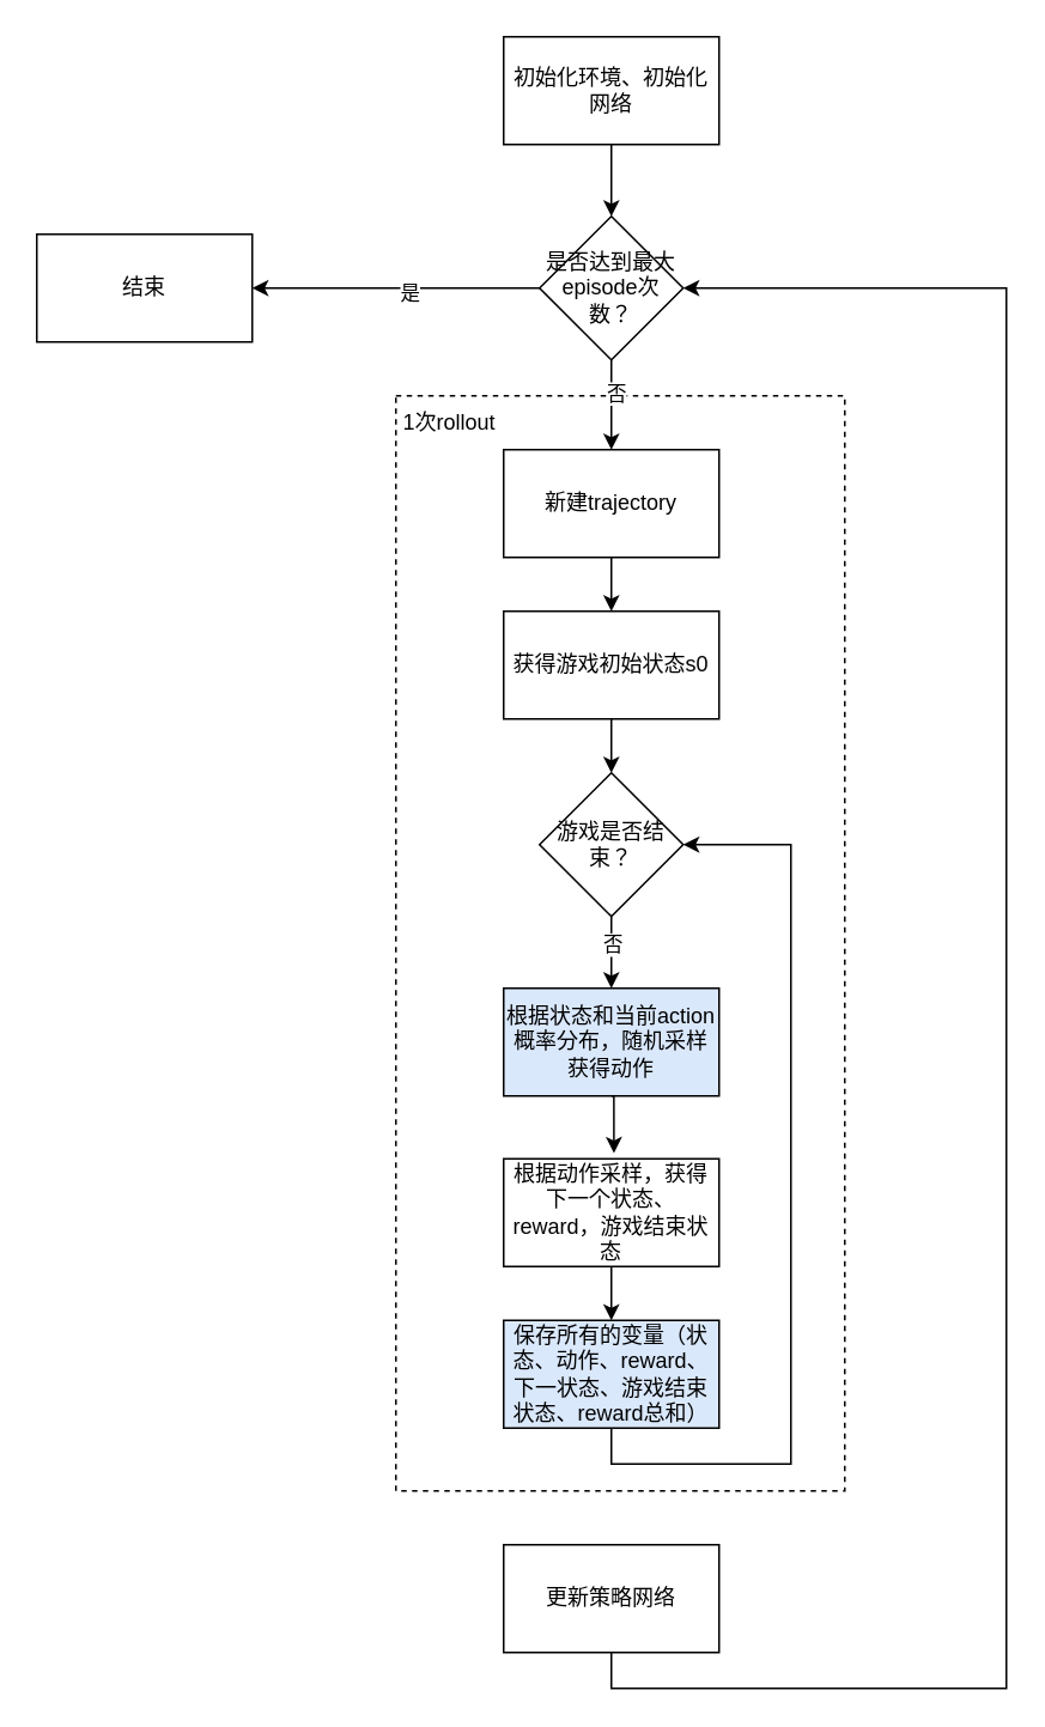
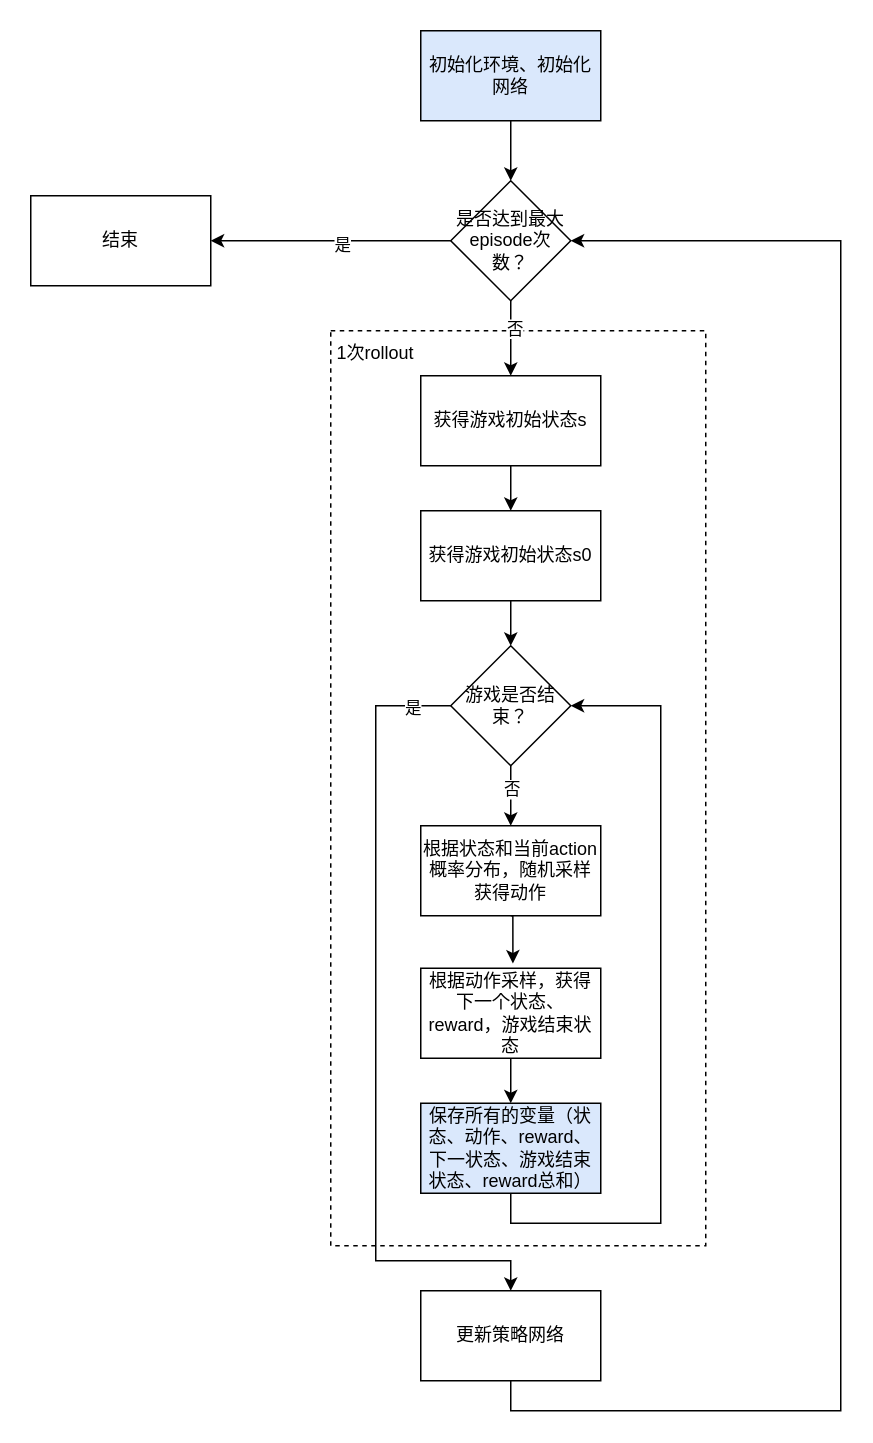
  <mxCell id="0" />
  <mxCell id="1" parent="0" />
  <mxCell id="2" value="" style="rounded=0;whiteSpace=wrap;html=1;fillColor=none;dashed=1;" vertex="1" parent="1"><mxGeometry x="220" y="220" width="250" height="610" as="geometry" /></mxCell>
  <mxCell id="3" style="edgeStyle=orthogonalEdgeStyle;rounded=0;orthogonalLoop=1;jettySize=auto;html=1;exitX=0.5;exitY=1;exitDx=0;exitDy=0;entryX=0.5;entryY=0;entryDx=0;entryDy=0;" edge="1" parent="1" source="4" target="9"><mxGeometry relative="1" as="geometry" /></mxCell>
- <mxCell id="4" value="初始化环境、初始化网络" style="rounded=0;whiteSpace=wrap;html=1;" vertex="1" parent="1"><mxGeometry x="280" y="20" width="120" height="60" as="geometry" /></mxCell>
+ <mxCell id="4" value="初始化环境、初始化网络" style="rounded=0;whiteSpace=wrap;html=1;fillColor=#dae8fc;" vertex="1" parent="1"><mxGeometry x="280" y="20" width="120" height="60" as="geometry" /></mxCell>
  <mxCell id="5" style="edgeStyle=orthogonalEdgeStyle;rounded=0;orthogonalLoop=1;jettySize=auto;html=1;exitX=0.5;exitY=1;exitDx=0;exitDy=0;entryX=0.5;entryY=0;entryDx=0;entryDy=0;" edge="1" parent="1" source="9" target="11"><mxGeometry relative="1" as="geometry" /></mxCell>
  <mxCell id="6" value="否" style="edgeLabel;html=1;align=center;verticalAlign=middle;resizable=0;points=[];" vertex="1" connectable="0" parent="5"><mxGeometry x="-0.263" y="2" relative="1" as="geometry"><mxPoint as="offset" /></mxGeometry></mxCell>
  <mxCell id="7" value="" style="edgeStyle=orthogonalEdgeStyle;rounded=0;orthogonalLoop=1;jettySize=auto;html=1;" edge="1" parent="1" source="9" target="28"><mxGeometry relative="1" as="geometry" /></mxCell>
  <mxCell id="8" value="是" style="edgeLabel;html=1;align=center;verticalAlign=middle;resizable=0;points=[];" vertex="1" connectable="0" parent="7"><mxGeometry x="-0.083" y="2" relative="1" as="geometry"><mxPoint as="offset" /></mxGeometry></mxCell>
  <mxCell id="9" value="是否达到最大episode次数？" style="rhombus;whiteSpace=wrap;html=1;" vertex="1" parent="1"><mxGeometry x="300" y="120" width="80" height="80" as="geometry" /></mxCell>
  <mxCell id="10" style="edgeStyle=orthogonalEdgeStyle;rounded=0;orthogonalLoop=1;jettySize=auto;html=1;exitX=0.5;exitY=1;exitDx=0;exitDy=0;" edge="1" parent="1" source="11" target="13"><mxGeometry relative="1" as="geometry" /></mxCell>
- <mxCell id="11" value="新建trajectory" style="rounded=0;whiteSpace=wrap;html=1;" vertex="1" parent="1"><mxGeometry x="280" y="250" width="120" height="60" as="geometry" /></mxCell>
+ <mxCell id="11" value="获得游戏初始状态s" style="rounded=0;whiteSpace=wrap;html=1;" vertex="1" parent="1"><mxGeometry x="280" y="250" width="120" height="60" as="geometry" /></mxCell>
  <mxCell id="12" style="edgeStyle=orthogonalEdgeStyle;rounded=0;orthogonalLoop=1;jettySize=auto;html=1;exitX=0.5;exitY=1;exitDx=0;exitDy=0;entryX=0.5;entryY=0;entryDx=0;entryDy=0;" edge="1" parent="1" source="13" target="18"><mxGeometry relative="1" as="geometry" /></mxCell>
  <mxCell id="13" value="获得游戏初始状态s0" style="rounded=0;whiteSpace=wrap;html=1;" vertex="1" parent="1"><mxGeometry x="280" y="340" width="120" height="60" as="geometry" /></mxCell>
  <mxCell id="14" style="edgeStyle=orthogonalEdgeStyle;rounded=0;orthogonalLoop=1;jettySize=auto;html=1;exitX=0.5;exitY=1;exitDx=0;exitDy=0;entryX=0.5;entryY=0;entryDx=0;entryDy=0;" edge="1" parent="1" source="18" target="19"><mxGeometry relative="1" as="geometry" /></mxCell>
  <mxCell id="15" value="否" style="edgeLabel;html=1;align=center;verticalAlign=middle;resizable=0;points=[];" vertex="1" connectable="0" parent="14"><mxGeometry x="-0.26" relative="1" as="geometry"><mxPoint as="offset" /></mxGeometry></mxCell>
+ <mxCell id="16" style="edgeStyle=orthogonalEdgeStyle;rounded=0;orthogonalLoop=1;jettySize=auto;html=1;exitX=0;exitY=0.5;exitDx=0;exitDy=0;entryX=0.5;entryY=0;entryDx=0;entryDy=0;" edge="1" parent="1" source="18" target="27"><mxGeometry relative="1" as="geometry"><Array as="points"><mxPoint x="250" y="470" /><mxPoint x="250" y="840" /></Array></mxGeometry></mxCell>
+ <mxCell id="17" value="是" style="edgeLabel;html=1;align=center;verticalAlign=middle;resizable=0;points=[];" vertex="1" connectable="0" parent="16"><mxGeometry x="-0.902" y="1" relative="1" as="geometry"><mxPoint as="offset" /></mxGeometry></mxCell>
  <mxCell id="18" value="游戏是否结束？" style="rhombus;whiteSpace=wrap;html=1;" vertex="1" parent="1"><mxGeometry x="300" y="430" width="80" height="80" as="geometry" /></mxCell>
- <mxCell id="19" value="根据状态和当前action概率分布，随机采样获得动作" style="rounded=0;whiteSpace=wrap;html=1;fillColor=#dae8fc;" vertex="1" parent="1"><mxGeometry x="280" y="550" width="120" height="60" as="geometry" /></mxCell>
+ <mxCell id="19" value="根据状态和当前action概率分布，随机采样获得动作" style="rounded=0;whiteSpace=wrap;html=1;" vertex="1" parent="1"><mxGeometry x="280" y="550" width="120" height="60" as="geometry" /></mxCell>
  <mxCell id="20" style="edgeStyle=orthogonalEdgeStyle;rounded=0;orthogonalLoop=1;jettySize=auto;html=1;exitX=0.5;exitY=1;exitDx=0;exitDy=0;entryX=0.5;entryY=0;entryDx=0;entryDy=0;" edge="1" parent="1" source="21" target="23"><mxGeometry relative="1" as="geometry" /></mxCell>
  <mxCell id="21" value="根据动作采样，获得下一个状态、reward，游戏结束状态" style="rounded=0;whiteSpace=wrap;html=1;" vertex="1" parent="1"><mxGeometry x="280" y="645" width="120" height="60" as="geometry" /></mxCell>
  <mxCell id="22" style="edgeStyle=orthogonalEdgeStyle;rounded=0;orthogonalLoop=1;jettySize=auto;html=1;exitX=0.5;exitY=1;exitDx=0;exitDy=0;entryX=1;entryY=0.5;entryDx=0;entryDy=0;" edge="1" parent="1" source="23" target="18"><mxGeometry relative="1" as="geometry"><Array as="points"><mxPoint x="340" y="815" /><mxPoint x="440" y="815" /><mxPoint x="440" y="470" /></Array></mxGeometry></mxCell>
  <mxCell id="23" value="保存所有的变量（状态、动作、reward、下一状态、游戏结束状态、reward总和）" style="rounded=0;whiteSpace=wrap;html=1;fillColor=#dae8fc;" vertex="1" parent="1"><mxGeometry x="280" y="735" width="120" height="60" as="geometry" /></mxCell>
  <mxCell id="24" style="edgeStyle=orthogonalEdgeStyle;rounded=0;orthogonalLoop=1;jettySize=auto;html=1;exitX=0.5;exitY=1;exitDx=0;exitDy=0;entryX=0.512;entryY=-0.053;entryDx=0;entryDy=0;entryPerimeter=0;" edge="1" parent="1" source="19" target="21"><mxGeometry relative="1" as="geometry" /></mxCell>
  <mxCell id="25" value="1次rollout" style="text;html=1;align=center;verticalAlign=middle;whiteSpace=wrap;rounded=0;" vertex="1" parent="1"><mxGeometry x="220" y="220" width="60" height="30" as="geometry" /></mxCell>
  <mxCell id="26" style="edgeStyle=orthogonalEdgeStyle;rounded=0;orthogonalLoop=1;jettySize=auto;html=1;exitX=0.5;exitY=1;exitDx=0;exitDy=0;entryX=1;entryY=0.5;entryDx=0;entryDy=0;" edge="1" parent="1" source="27" target="9"><mxGeometry relative="1" as="geometry"><Array as="points"><mxPoint x="340" y="940" /><mxPoint x="560" y="940" /><mxPoint x="560" y="160" /></Array></mxGeometry></mxCell>
  <mxCell id="27" value="更新策略网络" style="rounded=0;whiteSpace=wrap;html=1;" vertex="1" parent="1"><mxGeometry x="280" y="860" width="120" height="60" as="geometry" /></mxCell>
  <mxCell id="28" value="结束" style="whiteSpace=wrap;html=1;" vertex="1" parent="1"><mxGeometry x="20" y="130" width="120" height="60" as="geometry" /></mxCell>
